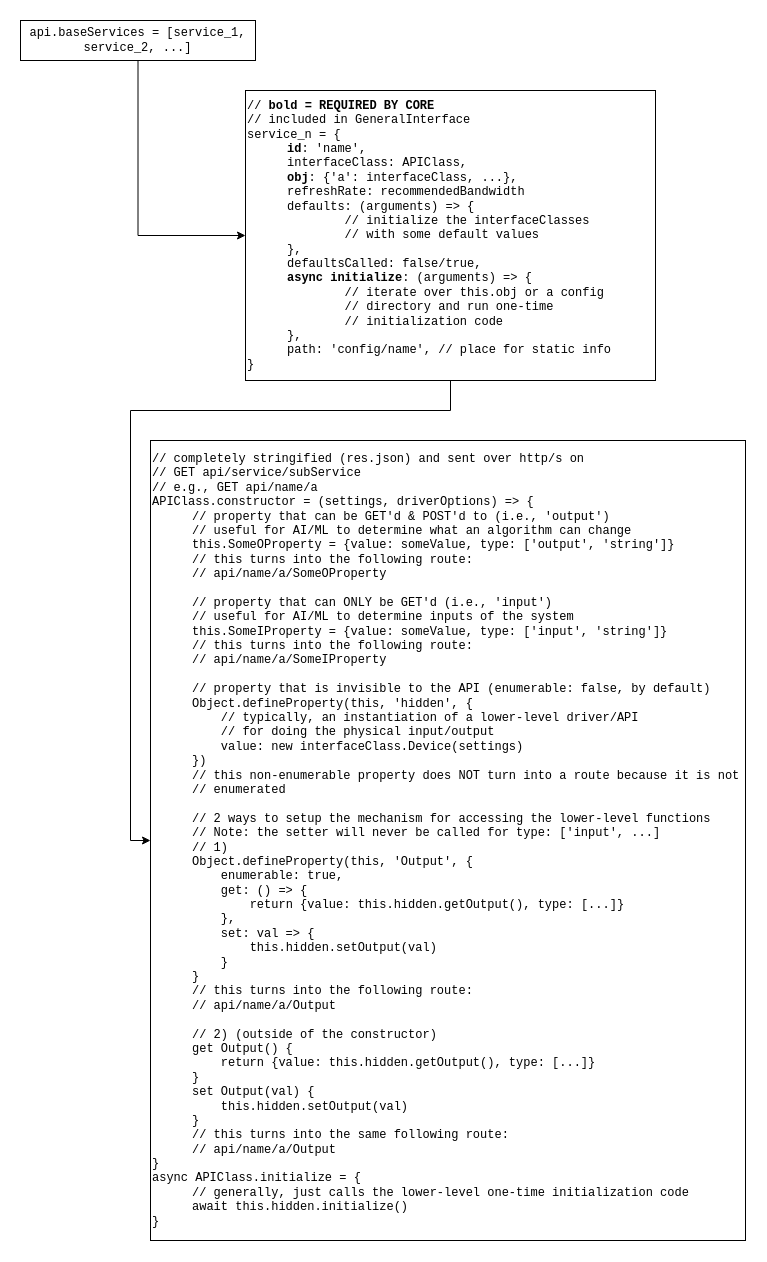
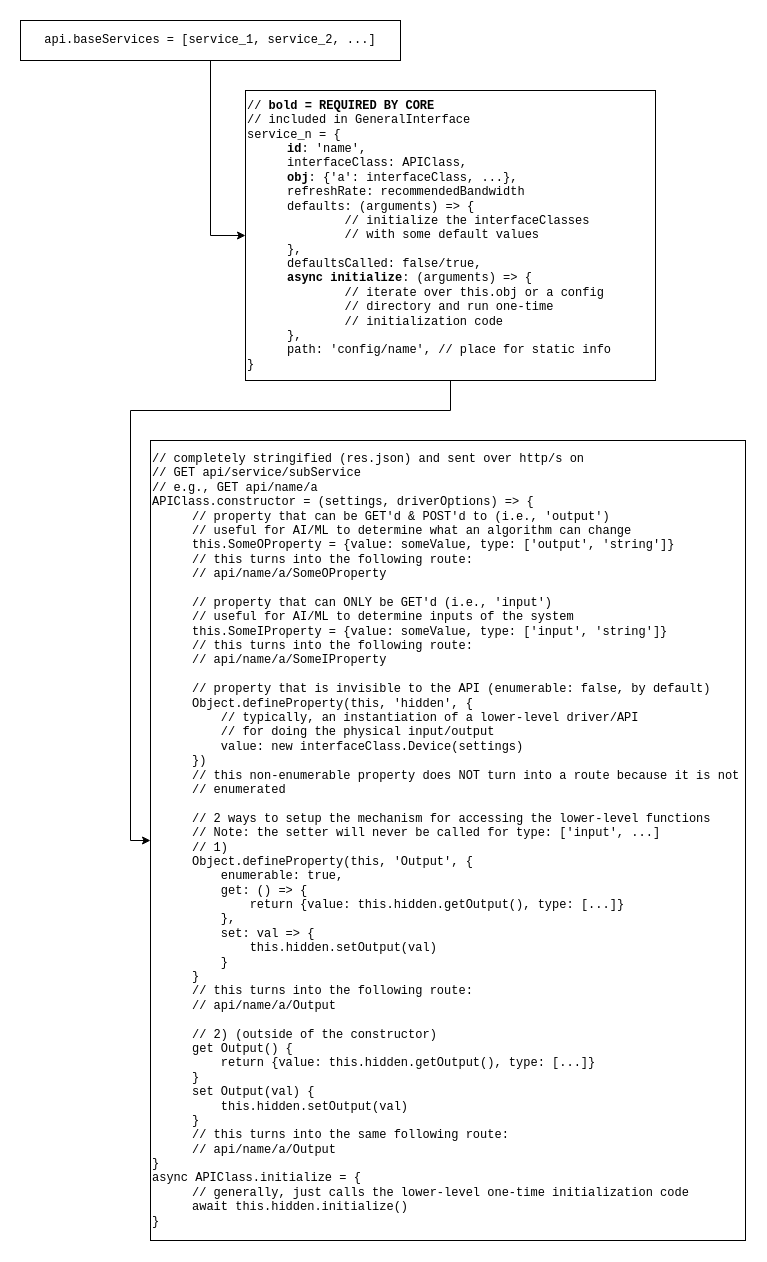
  <mxCell id="0" />
  <mxCell id="1" parent="0" />
  <mxCell id="2" style="edgeStyle=orthogonalEdgeStyle;rounded=0;orthogonalLoop=1;jettySize=auto;html=1;entryX=0;entryY=0.5;entryDx=0;entryDy=0;fontFamily=Courier New;fontSize=12;fontColor=default;" edge="1" parent="1" source="3" target="5"><mxGeometry relative="1" as="geometry" /></mxCell>
- <mxCell id="3" value="&lt;font style=&quot;font-size: 12px;&quot;&gt;api.baseServices = [service_1, service_2, ...]&lt;/font&gt;" style="rounded=0;whiteSpace=wrap;html=1;fontFamily=Courier New;" vertex="1" parent="1"><mxGeometry x="20" y="20" width="235" height="40" as="geometry" /></mxCell>
+ <mxCell id="3" value="&lt;font style=&quot;font-size: 12px;&quot;&gt;api.baseServices = [service_1, service_2, ...]&lt;/font&gt;" style="rounded=0;whiteSpace=wrap;html=1;fontFamily=Courier New;" vertex="1" parent="1"><mxGeometry x="20" y="20" width="380" height="40" as="geometry" /></mxCell>
  <mxCell id="4" style="edgeStyle=orthogonalEdgeStyle;rounded=0;orthogonalLoop=1;jettySize=auto;html=1;entryX=0;entryY=0.5;entryDx=0;entryDy=0;fontFamily=Courier New;fontSize=12;fontColor=default;" edge="1" parent="1" source="5" target="6"><mxGeometry relative="1" as="geometry" /></mxCell>
  <mxCell id="5" value="// &lt;b&gt;bold&lt;/b&gt;&amp;nbsp;&lt;b&gt;= REQUIRED BY CORE&lt;/b&gt;&lt;br&gt;// included in GeneralInterface&lt;br&gt;service_n = {&lt;br&gt;&lt;blockquote style=&quot;margin: 0 0 0 40px; border: none; padding: 0px;&quot;&gt;&lt;b&gt;id&lt;/b&gt;: 'name',&lt;/blockquote&gt;&lt;blockquote style=&quot;margin: 0 0 0 40px; border: none; padding: 0px;&quot;&gt;interfaceClass: APIClass,&lt;/blockquote&gt;&lt;blockquote style=&quot;margin: 0 0 0 40px; border: none; padding: 0px;&quot;&gt;&lt;b&gt;obj&lt;/b&gt;: {'a': interfaceClass, ...},&lt;/blockquote&gt;&lt;blockquote style=&quot;margin: 0 0 0 40px; border: none; padding: 0px;&quot;&gt;refreshRate: recommendedBandwidth&lt;/blockquote&gt;&lt;blockquote style=&quot;margin: 0 0 0 40px; border: none; padding: 0px;&quot;&gt;defaults: (arguments) =&amp;gt; {&lt;/blockquote&gt;&lt;blockquote style=&quot;margin: 0 0 0 40px; border: none; padding: 0px;&quot;&gt;&lt;span style=&quot;white-space: pre;&quot;&gt;&#09;&lt;/span&gt;// initialize the interfaceClasses&lt;br&gt;&lt;/blockquote&gt;&lt;blockquote style=&quot;margin: 0 0 0 40px; border: none; padding: 0px;&quot;&gt;&lt;span style=&quot;white-space: pre;&quot;&gt;&#09;&lt;/span&gt;// with some default values&lt;/blockquote&gt;&lt;blockquote style=&quot;margin: 0 0 0 40px; border: none; padding: 0px;&quot;&gt;},&lt;/blockquote&gt;&lt;blockquote style=&quot;margin: 0 0 0 40px; border: none; padding: 0px;&quot;&gt;defaultsCalled: false/true,&lt;/blockquote&gt;&lt;blockquote style=&quot;margin: 0 0 0 40px; border: none; padding: 0px;&quot;&gt;&lt;b&gt;async initialize&lt;/b&gt;: (arguments) =&amp;gt; {&lt;/blockquote&gt;&lt;blockquote style=&quot;margin: 0 0 0 40px; border: none; padding: 0px;&quot;&gt;&lt;span style=&quot;white-space: pre;&quot;&gt;&#09;&lt;/span&gt;// iterate over this.obj or a config&lt;/blockquote&gt;&lt;blockquote style=&quot;margin: 0 0 0 40px; border: none; padding: 0px;&quot;&gt;&lt;span style=&quot;white-space: pre;&quot;&gt;&#09;&lt;/span&gt;// directory&amp;nbsp;&lt;span style=&quot;background-color: initial;&quot;&gt;and run one-time&lt;/span&gt;&lt;/blockquote&gt;&lt;blockquote style=&quot;margin: 0 0 0 40px; border: none; padding: 0px;&quot;&gt;&lt;span style=&quot;background-color: initial;&quot;&gt;&lt;span style=&quot;white-space: pre;&quot;&gt;&#09;&lt;/span&gt;// initialization&amp;nbsp;&lt;/span&gt;&lt;span style=&quot;background-color: initial;&quot;&gt;code&lt;/span&gt;&lt;/blockquote&gt;&lt;blockquote style=&quot;margin: 0 0 0 40px; border: none; padding: 0px;&quot;&gt;},&lt;/blockquote&gt;&lt;blockquote style=&quot;margin: 0 0 0 40px; border: none; padding: 0px;&quot;&gt;path: 'config/name', // place for static info&lt;/blockquote&gt;}" style="rounded=0;whiteSpace=wrap;html=1;strokeColor=default;fontFamily=Courier New;fontSize=12;fontColor=default;fillColor=default;align=left;" vertex="1" parent="1"><mxGeometry x="245" y="90" width="410" height="290" as="geometry" /></mxCell>
  <mxCell id="6" value="// completely stringified (res.json) and sent over http/s on&lt;br&gt;// GET api/service/subService&lt;br&gt;// e.g., GET api/name/a&lt;br&gt;APIClass.constructor = (settings, driverOptions) =&amp;gt; {&lt;br&gt;&lt;blockquote style=&quot;margin: 0 0 0 40px; border: none; padding: 0px;&quot;&gt;// property that can be GET'd &amp;amp; POST'd to (i.e., 'output')&lt;/blockquote&gt;&lt;blockquote style=&quot;margin: 0 0 0 40px; border: none; padding: 0px;&quot;&gt;// useful for AI/ML to determine what an algorithm can change&lt;/blockquote&gt;&lt;blockquote style=&quot;margin: 0 0 0 40px; border: none; padding: 0px;&quot;&gt;this.SomeOProperty = {value: someValue, type: ['output', 'string']}&lt;/blockquote&gt;&lt;blockquote style=&quot;margin: 0 0 0 40px; border: none; padding: 0px;&quot;&gt;// this turns into the following route:&lt;/blockquote&gt;&lt;blockquote style=&quot;margin: 0 0 0 40px; border: none; padding: 0px;&quot;&gt;// api/name/a/SomeOProperty&lt;/blockquote&gt;&lt;blockquote style=&quot;margin: 0 0 0 40px; border: none; padding: 0px;&quot;&gt;&lt;br&gt;&lt;/blockquote&gt;&lt;blockquote style=&quot;margin: 0 0 0 40px; border: none; padding: 0px;&quot;&gt;// property that can ONLY be GET'd (i.e., 'input')&lt;br&gt;// useful for AI/ML to determine inputs of the system&lt;br&gt;this.SomeIProperty = {value: someValue, type: ['input', 'string']}&lt;/blockquote&gt;&lt;blockquote style=&quot;margin: 0 0 0 40px; border: none; padding: 0px;&quot;&gt;&lt;span style=&quot;background-color: initial;&quot;&gt;// this turns into the following route:&lt;/span&gt;&lt;/blockquote&gt;&lt;blockquote style=&quot;margin: 0 0 0 40px; border: none; padding: 0px;&quot;&gt;&lt;span style=&quot;background-color: initial;&quot;&gt;// api/name/a/SomeIProperty&lt;/span&gt;&lt;/blockquote&gt;&lt;blockquote style=&quot;margin: 0 0 0 40px; border: none; padding: 0px;&quot;&gt;&lt;br&gt;&lt;/blockquote&gt;&lt;blockquote style=&quot;margin: 0 0 0 40px; border: none; padding: 0px;&quot;&gt;// property that is invisible to the API (enumerable: false, by default)&lt;/blockquote&gt;&lt;blockquote style=&quot;margin: 0 0 0 40px; border: none; padding: 0px;&quot;&gt;Object.defineProperty(this, 'hidden', {&lt;/blockquote&gt;&lt;blockquote style=&quot;margin: 0 0 0 40px; border: none; padding: 0px;&quot;&gt;&lt;span style=&quot;&quot;&gt;&lt;span style=&quot;&quot;&gt;&amp;nbsp;&amp;nbsp;&amp;nbsp;&amp;nbsp;&lt;/span&gt;&lt;/span&gt;// typically, an instantiation of a lower-level driver/API&lt;br&gt;&lt;/blockquote&gt;&lt;blockquote style=&quot;margin: 0 0 0 40px; border: none; padding: 0px;&quot;&gt;&lt;span style=&quot;&quot;&gt;&lt;span style=&quot;&quot;&gt;&amp;nbsp;&amp;nbsp;&amp;nbsp;&amp;nbsp;&lt;/span&gt;&lt;/span&gt;// for doing the physical input/output&lt;br&gt;&lt;/blockquote&gt;&lt;blockquote style=&quot;margin: 0 0 0 40px; border: none; padding: 0px;&quot;&gt;&lt;span style=&quot;&quot;&gt;&lt;span style=&quot;&quot;&gt;&amp;nbsp;&amp;nbsp;&amp;nbsp;&amp;nbsp;&lt;/span&gt;&lt;/span&gt;value: new interfaceClass.Device(settings)&lt;/blockquote&gt;&lt;blockquote style=&quot;margin: 0 0 0 40px; border: none; padding: 0px;&quot;&gt;})&lt;/blockquote&gt;&lt;blockquote style=&quot;margin: 0 0 0 40px; border: none; padding: 0px;&quot;&gt;&lt;span style=&quot;background-color: initial;&quot;&gt;// this non-enumerable property does NOT turn into a route because it is not&lt;/span&gt;&lt;/blockquote&gt;&lt;blockquote style=&quot;margin: 0 0 0 40px; border: none; padding: 0px;&quot;&gt;&lt;span style=&quot;background-color: initial;&quot;&gt;// enumerated&lt;/span&gt;&lt;/blockquote&gt;&lt;blockquote style=&quot;margin: 0 0 0 40px; border: none; padding: 0px;&quot;&gt;&lt;br&gt;&lt;/blockquote&gt;&lt;blockquote style=&quot;margin: 0 0 0 40px; border: none; padding: 0px;&quot;&gt;// 2 ways to setup the mechanism for accessing the lower-level functions&lt;/blockquote&gt;&lt;blockquote style=&quot;margin: 0 0 0 40px; border: none; padding: 0px;&quot;&gt;// Note: the setter will never be called for type: ['input', ...]&lt;/blockquote&gt;&lt;blockquote style=&quot;margin: 0 0 0 40px; border: none; padding: 0px;&quot;&gt;// 1)&lt;/blockquote&gt;&lt;blockquote style=&quot;margin: 0 0 0 40px; border: none; padding: 0px;&quot;&gt;Object.defineProperty(this, 'Output', {&lt;/blockquote&gt;&lt;blockquote style=&quot;margin: 0 0 0 40px; border: none; padding: 0px;&quot;&gt;&lt;span style=&quot;&quot;&gt;&lt;span style=&quot;&quot;&gt;&amp;nbsp;&amp;nbsp;&amp;nbsp;&amp;nbsp;&lt;/span&gt;&lt;/span&gt;enumerable: true,&lt;br&gt;&lt;/blockquote&gt;&lt;blockquote style=&quot;margin: 0 0 0 40px; border: none; padding: 0px;&quot;&gt;&lt;span style=&quot;&quot;&gt;&lt;span style=&quot;&quot;&gt;&amp;nbsp;&amp;nbsp;&amp;nbsp;&amp;nbsp;&lt;/span&gt;&lt;/span&gt;get: () =&amp;gt; {&lt;br&gt;&lt;/blockquote&gt;&lt;blockquote style=&quot;margin: 0 0 0 40px; border: none; padding: 0px;&quot;&gt;&lt;span style=&quot;&quot;&gt;&lt;span style=&quot;&quot;&gt;&amp;nbsp;&amp;nbsp;&amp;nbsp;&amp;nbsp;&lt;/span&gt;&lt;/span&gt;&lt;span style=&quot;&quot;&gt;&lt;span style=&quot;&quot;&gt;&amp;nbsp;&amp;nbsp;&amp;nbsp;&amp;nbsp;&lt;/span&gt;&lt;/span&gt;return {value: this.hidden.getOutput(), type: [...]}&lt;br&gt;&lt;/blockquote&gt;&lt;blockquote style=&quot;margin: 0 0 0 40px; border: none; padding: 0px;&quot;&gt;&lt;span style=&quot;&quot;&gt;&lt;span style=&quot;&quot;&gt;&amp;nbsp;&amp;nbsp;&amp;nbsp;&amp;nbsp;&lt;/span&gt;&lt;/span&gt;},&lt;br&gt;&lt;/blockquote&gt;&lt;blockquote style=&quot;margin: 0 0 0 40px; border: none; padding: 0px;&quot;&gt;&lt;span style=&quot;&quot;&gt;&lt;span style=&quot;&quot;&gt;&amp;nbsp;&amp;nbsp;&amp;nbsp;&amp;nbsp;&lt;/span&gt;&lt;/span&gt;set: val =&amp;gt; {&lt;br&gt;&lt;/blockquote&gt;&lt;blockquote style=&quot;margin: 0 0 0 40px; border: none; padding: 0px;&quot;&gt;&lt;span style=&quot;&quot;&gt;&lt;span style=&quot;&quot;&gt;&amp;nbsp;&amp;nbsp;&amp;nbsp;&amp;nbsp;&lt;/span&gt;&lt;/span&gt;&lt;span style=&quot;&quot;&gt;&lt;span style=&quot;&quot;&gt;&amp;nbsp;&amp;nbsp;&amp;nbsp;&amp;nbsp;&lt;/span&gt;&lt;/span&gt;this.hidden.setOutput(val)&lt;br&gt;&lt;/blockquote&gt;&lt;blockquote style=&quot;margin: 0 0 0 40px; border: none; padding: 0px;&quot;&gt;&lt;span style=&quot;&quot;&gt;&lt;span style=&quot;&quot;&gt;&amp;nbsp;&amp;nbsp;&amp;nbsp;&amp;nbsp;&lt;/span&gt;&lt;/span&gt;}&lt;br&gt;&lt;/blockquote&gt;&lt;blockquote style=&quot;margin: 0 0 0 40px; border: none; padding: 0px;&quot;&gt;}&lt;/blockquote&gt;&lt;blockquote style=&quot;margin: 0 0 0 40px; border: none; padding: 0px;&quot;&gt;&lt;span style=&quot;background-color: initial;&quot;&gt;// this turns into the following route:&lt;/span&gt;&lt;/blockquote&gt;&lt;blockquote style=&quot;margin: 0 0 0 40px; border: none; padding: 0px;&quot;&gt;&lt;span style=&quot;background-color: initial;&quot;&gt;// api/name/a/Output&lt;/span&gt;&lt;/blockquote&gt;&lt;blockquote style=&quot;margin: 0 0 0 40px; border: none; padding: 0px;&quot;&gt;&lt;br&gt;&lt;/blockquote&gt;&lt;blockquote style=&quot;margin: 0 0 0 40px; border: none; padding: 0px;&quot;&gt;// 2) (outside of the constructor)&lt;/blockquote&gt;&lt;blockquote style=&quot;margin: 0 0 0 40px; border: none; padding: 0px;&quot;&gt;get Output() {&lt;/blockquote&gt;&lt;blockquote style=&quot;margin: 0 0 0 40px; border: none; padding: 0px;&quot;&gt;&lt;span style=&quot;&quot;&gt;&lt;span style=&quot;&quot;&gt;&amp;nbsp;&amp;nbsp;&amp;nbsp;&amp;nbsp;&lt;/span&gt;&lt;/span&gt;return {value: this.hidden.getOutput(), type: [...]}&lt;br&gt;&lt;/blockquote&gt;&lt;blockquote style=&quot;margin: 0 0 0 40px; border: none; padding: 0px;&quot;&gt;}&lt;/blockquote&gt;&lt;blockquote style=&quot;margin: 0 0 0 40px; border: none; padding: 0px;&quot;&gt;set Output(val) {&lt;/blockquote&gt;&lt;blockquote style=&quot;margin: 0 0 0 40px; border: none; padding: 0px;&quot;&gt;&lt;span style=&quot;&quot;&gt;&lt;span style=&quot;&quot;&gt;&amp;nbsp;&amp;nbsp;&amp;nbsp;&amp;nbsp;&lt;/span&gt;&lt;/span&gt;this.hidden.setOutput(val)&lt;br&gt;&lt;/blockquote&gt;&lt;blockquote style=&quot;margin: 0 0 0 40px; border: none; padding: 0px;&quot;&gt;}&lt;/blockquote&gt;&lt;blockquote style=&quot;margin: 0 0 0 40px; border: none; padding: 0px;&quot;&gt;&lt;span style=&quot;background-color: initial;&quot;&gt;// this turns into the same following route:&lt;/span&gt;&lt;/blockquote&gt;&lt;blockquote style=&quot;margin: 0 0 0 40px; border: none; padding: 0px;&quot;&gt;&lt;span style=&quot;background-color: initial;&quot;&gt;// api/name/a/Output&lt;/span&gt;&lt;/blockquote&gt;&lt;blockquote style=&quot;margin: 0 0 0 40px; border: none; padding: 0px;&quot;&gt;&lt;blockquote style=&quot;margin: 0 0 0 40px; border: none; padding: 0px;&quot;&gt;&lt;/blockquote&gt;&lt;/blockquote&gt;&lt;blockquote style=&quot;margin: 0 0 0 40px; border: none; padding: 0px;&quot;&gt;&lt;blockquote style=&quot;margin: 0 0 0 40px; border: none; padding: 0px;&quot;&gt;&lt;/blockquote&gt;&lt;/blockquote&gt;&lt;blockquote style=&quot;margin: 0 0 0 40px; border: none; padding: 0px;&quot;&gt;&lt;blockquote style=&quot;margin: 0 0 0 40px; border: none; padding: 0px;&quot;&gt;&lt;/blockquote&gt;&lt;/blockquote&gt;}&lt;br&gt;async APIClass.initialize = {&lt;br&gt;&lt;blockquote style=&quot;margin: 0 0 0 40px; border: none; padding: 0px;&quot;&gt;// generally, just calls the lower-level one-time initialization code&lt;/blockquote&gt;&lt;blockquote style=&quot;margin: 0 0 0 40px; border: none; padding: 0px;&quot;&gt;await this.hidden.initialize()&lt;/blockquote&gt;}" style="whiteSpace=wrap;html=1;fontFamily=Courier New;align=left;rounded=0;" vertex="1" parent="1"><mxGeometry x="150" y="440" width="595" height="800" as="geometry" /></mxCell>
